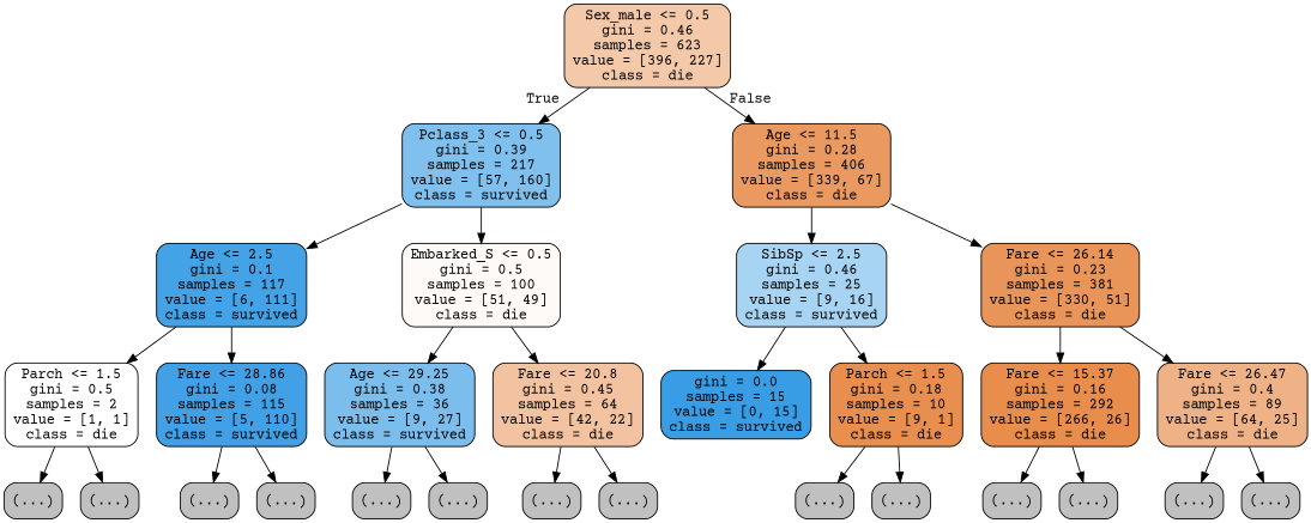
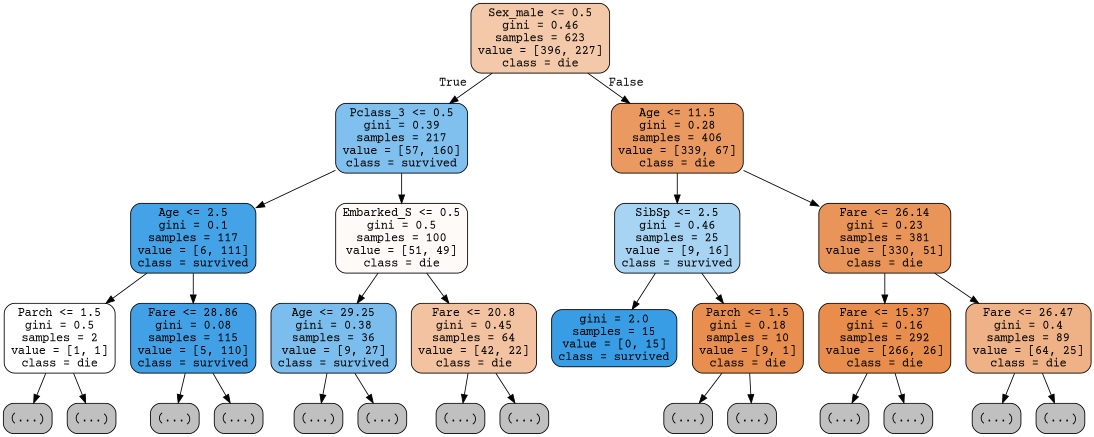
  digraph {
    fontname="Courier Prime"
    node [color=black fillcolor="#C0C0C0" fontname="Courier Prime" shape=box style="filled, rounded"]
    edge [fontname="Courier Prime"]
    n1 [fillcolor="#f4c9aa" label="Sex_male <= 0.5\ngini = 0.46\nsamples = 623\nvalue = [396, 227]\nclass = die"]
    n2 [fillcolor="#80c0ee" label="Pclass_3 <= 0.5\ngini = 0.39\nsamples = 217\nvalue = [57, 160]\nclass = survived"]
    n3 [fillcolor="#ea9a60" label="Age <= 11.5\ngini = 0.28\nsamples = 406\nvalue = [339, 67]\nclass = die"]
    n4 [fillcolor="#44a2e6" label="Age <= 2.5\ngini = 0.1\nsamples = 117\nvalue = [6, 111]\nclass = survived"]
    n5 [fillcolor="#fefaf7" label="Embarked_S <= 0.5\ngini = 0.5\nsamples = 100\nvalue = [51, 49]\nclass = die"]
    n6 [fillcolor="#ffffff" label="Parch <= 1.5\ngini = 0.5\nsamples = 2\nvalue = [1, 1]\nclass = die"]
    n7 [fillcolor="#42a1e6" label="Fare <= 28.86\ngini = 0.08\nsamples = 115\nvalue = [5, 110]\nclass = survived"]
    n8 [label="(...)"]
    n9 [label="(...)"]
    n10 [label="(...)"]
    n11 [label="(...)"]
    n12 [fillcolor="#7bbeee" label="Age <= 29.25\ngini = 0.38\nsamples = 36\nvalue = [9, 27]\nclass = survived"]
    n13 [fillcolor="#f3c3a1" label="Fare <= 20.8\ngini = 0.45\nsamples = 64\nvalue = [42, 22]\nclass = die"]
    n14 [label="(...)"]
    n15 [label="(...)"]
    n16 [label="(...)"]
    n17 [label="(...)"]
    n18 [fillcolor="#a8d4f4" label="SibSp <= 2.5\ngini = 0.46\nsamples = 25\nvalue = [9, 16]\nclass = survived"]
    n19 [fillcolor="#e99458" label="Fare <= 26.14\ngini = 0.23\nsamples = 381\nvalue = [330, 51]\nclass = die"]
-   n20 [fillcolor="#399de5" label="gini = 0.0\nsamples = 15\nvalue = [0, 15]\nclass = survived"]
+   n20 [fillcolor="#399de5" label="gini = 2.0\nsamples = 15\nvalue = [0, 15]\nclass = survived"]
    n21 [fillcolor="#e88f4f" label="Parch <= 1.5\ngini = 0.18\nsamples = 10\nvalue = [9, 1]\nclass = die"]
    n22 [label="(...)"]
    n23 [label="(...)"]
    n24 [fillcolor="#e88d4c" label="Fare <= 15.37\ngini = 0.16\nsamples = 292\nvalue = [266, 26]\nclass = die"]
    n25 [fillcolor="#efb286" label="Fare <= 26.47\ngini = 0.4\nsamples = 89\nvalue = [64, 25]\nclass = die"]
    n26 [label="(...)"]
    n27 [label="(...)"]
    n28 [label="(...)"]
    n29 [label="(...)"]
    n1 -> n2 [headlabel=True labelangle=45 labeldistance=2.5]
    n1 -> n3 [headlabel=False labelangle=-45 labeldistance=2.5]
    n2 -> n4
    n2 -> n5
    n3 -> n18
    n3 -> n19
    n4 -> n6
    n4 -> n7
    n5 -> n12
    n5 -> n13
    n6 -> n8
    n6 -> n9
    n7 -> n10
    n7 -> n11
    n12 -> n14
    n12 -> n15
    n13 -> n16
    n13 -> n17
    n18 -> n20
    n18 -> n21
    n19 -> n24
    n19 -> n25
    n21 -> n22
    n21 -> n23
    n24 -> n26
    n24 -> n27
    n25 -> n28
    n25 -> n29
  }
